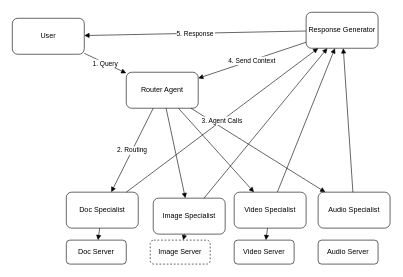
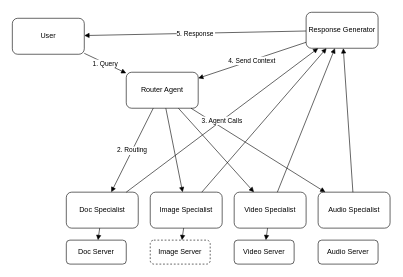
  <mxCell id="0" />
  <mxCell id="1" parent="0" />
  <mxCell id="2" value="User" style="rounded=1;whiteSpace=wrap;html=1;" vertex="1" parent="1"><mxGeometry x="20" y="30" width="120" height="60" as="geometry" /></mxCell>
  <mxCell id="3" value="Router Agent" style="rounded=1;whiteSpace=wrap;html=1;" vertex="1" parent="1"><mxGeometry x="210" y="120" width="120" height="60" as="geometry" /></mxCell>
  <mxCell id="4" value="Response Generator" style="rounded=1;whiteSpace=wrap;html=1;" vertex="1" parent="1"><mxGeometry x="510" y="20" width="120" height="60" as="geometry" /></mxCell>
  <mxCell id="5" value="Doc Specialist" style="rounded=1;whiteSpace=wrap;html=1;" vertex="1" parent="1"><mxGeometry x="110" y="320" width="120" height="60" as="geometry" /></mxCell>
- <mxCell id="6" value="Image Specialist" style="rounded=1;whiteSpace=wrap;html=1;" vertex="1" parent="1"><mxGeometry x="255" y="330" width="120" height="60" as="geometry" /></mxCell>
+ <mxCell id="6" value="Image Specialist" style="rounded=1;whiteSpace=wrap;html=1;" vertex="1" parent="1"><mxGeometry x="250" y="320" width="120" height="60" as="geometry" /></mxCell>
  <mxCell id="7" value="Video Specialist" style="rounded=1;whiteSpace=wrap;html=1;" vertex="1" parent="1"><mxGeometry x="390" y="320" width="120" height="60" as="geometry" /></mxCell>
  <mxCell id="8" value="Audio Specialist" style="rounded=1;whiteSpace=wrap;html=1;" vertex="1" parent="1"><mxGeometry x="530" y="320" width="120" height="60" as="geometry" /></mxCell>
  <mxCell id="9" value="Doc Server" style="rounded=1;whiteSpace=wrap;html=1;" vertex="1" parent="1"><mxGeometry x="110" y="400" width="100" height="40" as="geometry" /></mxCell>
  <mxCell id="10" value="Image Server" style="rounded=1;whiteSpace=wrap;html=1;dashed=1;" vertex="1" parent="1"><mxGeometry x="250" y="400" width="100" height="40" as="geometry" /></mxCell>
  <mxCell id="11" value="Video Server" style="rounded=1;whiteSpace=wrap;html=1;" vertex="1" parent="1"><mxGeometry x="390" y="400" width="100" height="40" as="geometry" /></mxCell>
  <mxCell id="12" value="Audio Server" style="rounded=1;whiteSpace=wrap;html=1;" vertex="1" parent="1"><mxGeometry x="530" y="400" width="100" height="40" as="geometry" /></mxCell>
  <mxCell id="13" value="1. Query" style="endArrow=block;" edge="1" parent="1" source="2" target="3"><mxGeometry relative="1" as="geometry" /></mxCell>
  <mxCell id="14" value="2. Routing" style="endArrow=block;" edge="1" parent="1" source="3" target="5"><mxGeometry relative="1" as="geometry" /></mxCell>
  <mxCell id="15" value="" style="endArrow=block;" edge="1" parent="1" source="3" target="6"><mxGeometry relative="1" as="geometry" /></mxCell>
  <mxCell id="16" value="" style="endArrow=block;" edge="1" parent="1" source="3" target="7"><mxGeometry relative="1" as="geometry" /></mxCell>
  <mxCell id="17" value="" style="endArrow=block;" edge="1" parent="1" source="3" target="8"><mxGeometry relative="1" as="geometry" /></mxCell>
  <mxCell id="18" value="3. Agent Calls" style="endArrow=block;" edge="1" parent="1" source="5" target="4"><mxGeometry relative="1" as="geometry" /></mxCell>
  <mxCell id="19" value="" style="endArrow=block;" edge="1" parent="1" source="6" target="4"><mxGeometry relative="1" as="geometry" /></mxCell>
  <mxCell id="20" value="" style="endArrow=block;" edge="1" parent="1" source="7" target="4"><mxGeometry relative="1" as="geometry" /></mxCell>
  <mxCell id="21" value="" style="endArrow=block;" edge="1" parent="1" source="8" target="4"><mxGeometry relative="1" as="geometry" /></mxCell>
  <mxCell id="22" value="4. Send Context" style="endArrow=block;" edge="1" parent="1" source="4" target="3"><mxGeometry relative="1" as="geometry" /></mxCell>
  <mxCell id="23" value="5. Response" style="endArrow=block;" edge="1" parent="1" source="4" target="2"><mxGeometry relative="1" as="geometry" /></mxCell>
  <mxCell id="24" value="" style="endArrow=block;" edge="1" parent="1" source="5" target="9"><mxGeometry relative="1" as="geometry" /></mxCell>
  <mxCell id="25" value="" style="endArrow=block;" edge="1" parent="1" source="6" target="10"><mxGeometry relative="1" as="geometry" /></mxCell>
  <mxCell id="26" value="" style="endArrow=block;" edge="1" parent="1" source="7" target="11"><mxGeometry relative="1" as="geometry" /></mxCell>
